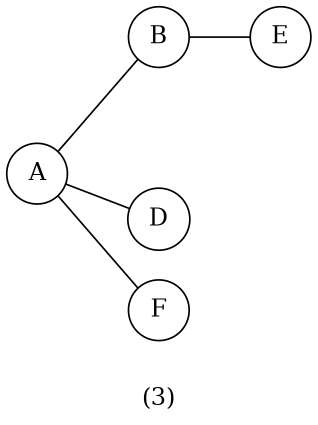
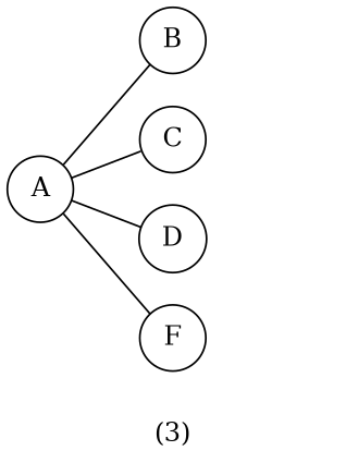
  graph {
    label="(3)"
    rankdir=LR
    node [shape=circle]
    A
    B
+   C
    D
    F
-   E
    A -- B
+   A -- C
    A -- D
    A -- F
-   B -- E
  }
